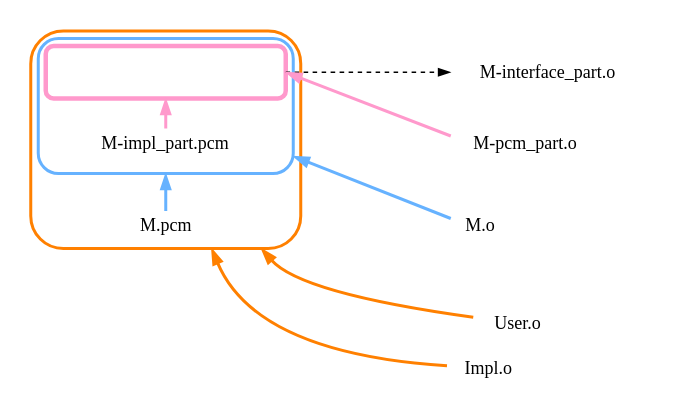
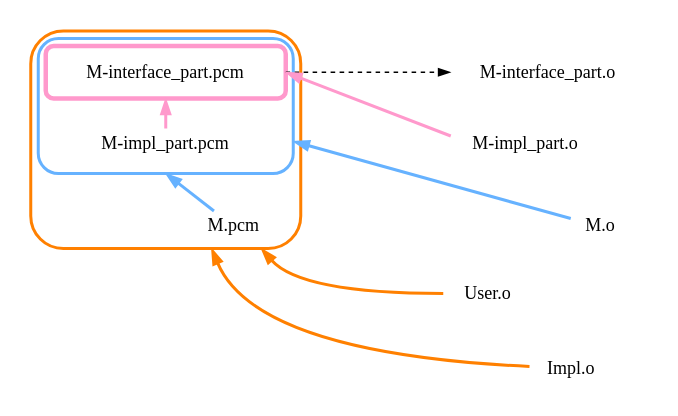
  <mxCell id="0" />
  <mxCell id="1" parent="0" />
  <mxCell id="2" value="" style="rounded=1;whiteSpace=wrap;html=1;fontFamily=MiSans;verticalAlign=bottom;fillColor=none;strokeColor=#FF8000;strokeWidth=2;" vertex="1" parent="1"><mxGeometry x="20" y="20" width="180" height="145" as="geometry" /></mxCell>
  <mxCell id="3" value="" style="rounded=1;whiteSpace=wrap;html=1;fontFamily=MiSans;verticalAlign=bottom;fillColor=none;strokeColor=#66B2FF;strokeWidth=2;" vertex="1" parent="1"><mxGeometry x="25" y="25" width="170" height="90" as="geometry" /></mxCell>
- <mxCell id="4" value="Impl.o" style="text;html=1;strokeColor=none;fillColor=none;align=center;verticalAlign=middle;whiteSpace=wrap;rounded=0;fontFamily=MiSans;" vertex="1" parent="1"><mxGeometry x="297.5" y="235" width="55" height="20" as="geometry" /></mxCell>
- <mxCell id="5" value="User.o" style="text;html=1;strokeColor=none;fillColor=none;align=center;verticalAlign=middle;whiteSpace=wrap;rounded=0;fontFamily=MiSans;" vertex="1" parent="1"><mxGeometry x="315" y="205" width="60" height="20" as="geometry" /></mxCell>
+ <mxCell id="4" value="Impl.o" style="text;html=1;strokeColor=none;fillColor=none;align=center;verticalAlign=middle;whiteSpace=wrap;rounded=0;fontFamily=MiSans;" vertex="1" parent="1"><mxGeometry x="352.5" y="235" width="55" height="20" as="geometry" /></mxCell>
+ <mxCell id="5" value="User.o" style="text;html=1;strokeColor=none;fillColor=none;align=center;verticalAlign=middle;whiteSpace=wrap;rounded=0;fontFamily=MiSans;" vertex="1" parent="1"><mxGeometry x="295" y="185" width="60" height="20" as="geometry" /></mxCell>
  <mxCell id="6" value="M-interface_part.o" style="text;html=1;strokeColor=none;fillColor=none;align=center;verticalAlign=middle;whiteSpace=wrap;rounded=0;fontFamily=MiSans;" vertex="1" parent="1"><mxGeometry x="300" y="37.5" width="130" height="20" as="geometry" /></mxCell>
- <mxCell id="7" value="M.o" style="text;html=1;strokeColor=none;fillColor=none;align=center;verticalAlign=middle;whiteSpace=wrap;rounded=0;fontFamily=MiSans;" vertex="1" parent="1"><mxGeometry x="300" y="140" width="40" height="20" as="geometry" /></mxCell>
+ <mxCell id="7" value="M.o" style="text;html=1;strokeColor=none;fillColor=none;align=center;verticalAlign=middle;whiteSpace=wrap;rounded=0;fontFamily=MiSans;" vertex="1" parent="1"><mxGeometry x="380" y="140" width="40" height="20" as="geometry" /></mxCell>
  <mxCell id="8" value="" style="rounded=1;whiteSpace=wrap;html=1;fontFamily=MiSans;fillColor=none;strokeColor=#FF99CC;strokeWidth=3;" vertex="1" parent="1"><mxGeometry x="30" y="30" width="160" height="35" as="geometry" /></mxCell>
  <mxCell id="9" value="M-impl_part.pcm" style="text;html=1;strokeColor=none;fillColor=none;align=center;verticalAlign=middle;whiteSpace=wrap;rounded=0;fontFamily=MiSans;" vertex="1" parent="1"><mxGeometry x="45" y="85" width="130" height="20" as="geometry" /></mxCell>
- <mxCell id="10" value="M.pcm" style="text;html=1;strokeColor=none;fillColor=none;align=center;verticalAlign=middle;whiteSpace=wrap;rounded=0;fontFamily=MiSans;" vertex="1" parent="1"><mxGeometry x="82.5" y="140" width="55" height="20" as="geometry" /></mxCell>
+ <mxCell id="10" value="M.pcm" style="text;html=1;strokeColor=none;fillColor=none;align=center;verticalAlign=middle;whiteSpace=wrap;rounded=0;fontFamily=MiSans;" vertex="1" parent="1"><mxGeometry x="127.5" y="140" width="55" height="20" as="geometry" /></mxCell>
  <mxCell id="11" value="" style="endArrow=blockThin;html=1;fontFamily=MiSans;curved=1;endFill=1;strokeColor=#FF99CC;strokeWidth=2;" edge="1" parent="1" source="9" target="8"><mxGeometry width="50" height="50" relative="1" as="geometry"><mxPoint x="250" y="35" as="sourcePoint" /><mxPoint x="300" y="-15" as="targetPoint" /></mxGeometry></mxCell>
+ <mxCell id="12" value="M-interface_part.pcm" style="text;html=1;strokeColor=none;fillColor=none;align=center;verticalAlign=middle;whiteSpace=wrap;rounded=0;fontFamily=MiSans;" vertex="1" parent="1"><mxGeometry x="40" y="37.5" width="140" height="20" as="geometry" /></mxCell>
  <mxCell id="13" value="" style="endArrow=blockThin;html=1;fontFamily=MiSans;curved=1;endFill=1;strokeColor=#66B2FF;strokeWidth=2;" edge="1" parent="1" source="10"><mxGeometry width="50" height="50" relative="1" as="geometry"><mxPoint x="120" y="95" as="sourcePoint" /><mxPoint x="110" y="115" as="targetPoint" /></mxGeometry></mxCell>
- <mxCell id="14" value="M-pcm_part.o" style="text;html=1;strokeColor=none;fillColor=none;align=center;verticalAlign=middle;whiteSpace=wrap;rounded=0;fontFamily=MiSans;" vertex="1" parent="1"><mxGeometry x="300" y="85" width="100" height="20" as="geometry" /></mxCell>
+ <mxCell id="14" value="M-impl_part.o" style="text;html=1;strokeColor=none;fillColor=none;align=center;verticalAlign=middle;whiteSpace=wrap;rounded=0;fontFamily=MiSans;" vertex="1" parent="1"><mxGeometry x="300" y="85" width="100" height="20" as="geometry" /></mxCell>
  <mxCell id="15" value="" style="endArrow=blockThin;html=1;fontFamily=MiSans;curved=1;endFill=1;strokeColor=#66B2FF;strokeWidth=2;exitX=0;exitY=0.25;exitDx=0;exitDy=0;" edge="1" parent="1" source="7" target="3"><mxGeometry width="50" height="50" relative="1" as="geometry"><mxPoint x="300" y="150" as="sourcePoint" /><mxPoint x="120" y="125" as="targetPoint" /></mxGeometry></mxCell>
  <mxCell id="16" style="edgeStyle=orthogonalEdgeStyle;curved=1;orthogonalLoop=1;jettySize=auto;html=1;strokeColor=#000000;strokeWidth=1;fontFamily=MiSans;endArrow=blockThin;endFill=1;dashed=1;" edge="1" parent="1" source="8" target="6"><mxGeometry relative="1" as="geometry"><mxPoint x="185" y="105" as="sourcePoint" /><mxPoint x="300" y="105" as="targetPoint" /></mxGeometry></mxCell>
  <mxCell id="17" value="" style="endArrow=blockThin;html=1;fontFamily=MiSans;curved=1;endFill=1;strokeColor=#FF8000;strokeWidth=2;" edge="1" parent="1" source="5" target="2"><mxGeometry width="50" height="50" relative="1" as="geometry"><mxPoint x="310" y="152.381" as="sourcePoint" /><mxPoint x="205" y="112.381" as="targetPoint" /><Array as="points"><mxPoint x="200" y="195" /></Array></mxGeometry></mxCell>
  <mxCell id="18" value="" style="endArrow=blockThin;html=1;fontFamily=MiSans;curved=1;endFill=1;strokeColor=#FF8000;strokeWidth=2;" edge="1" parent="1" source="4" target="2"><mxGeometry width="50" height="50" relative="1" as="geometry"><mxPoint x="295" y="201.458" as="sourcePoint" /><mxPoint x="183" y="175" as="targetPoint" /><Array as="points"><mxPoint x="170" y="235" /></Array></mxGeometry></mxCell>
  <mxCell id="19" value="" style="endArrow=blockThin;html=1;fontFamily=MiSans;curved=1;endFill=1;strokeColor=#FF99CC;strokeWidth=2;entryX=1;entryY=0.5;entryDx=0;entryDy=0;exitX=0;exitY=0.25;exitDx=0;exitDy=0;" edge="1" parent="1" source="14" target="8"><mxGeometry width="50" height="50" relative="1" as="geometry"><mxPoint x="120" y="95" as="sourcePoint" /><mxPoint x="120" y="75" as="targetPoint" /></mxGeometry></mxCell>
